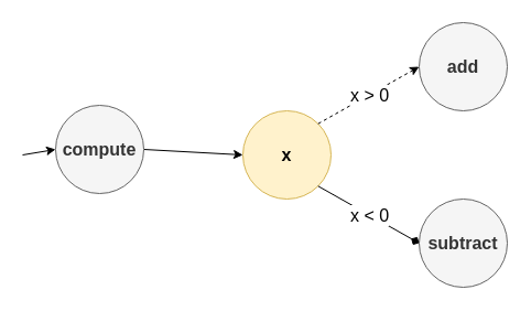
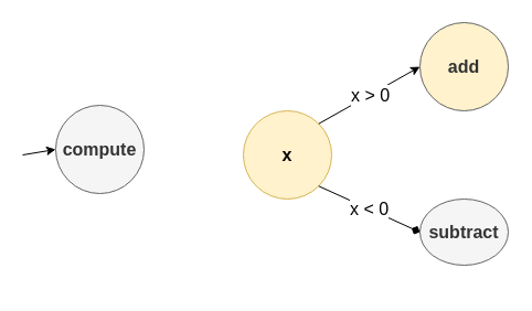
  <mxCell id="0" />
  <mxCell id="1" parent="0" />
- <mxCell id="2" style="rounded=0;orthogonalLoop=1;jettySize=auto;html=1;exitX=1;exitY=0.5;exitDx=0;exitDy=0;entryX=0;entryY=0.5;entryDx=0;entryDy=0;" edge="1" parent="1" source="3" target="5"><mxGeometry relative="1" as="geometry" /></mxCell>
  <mxCell id="3" value="&lt;font size=&quot;3&quot;&gt;&lt;b&gt;compute&lt;/b&gt;&lt;/font&gt;" style="ellipse;whiteSpace=wrap;html=1;fillColor=#f5f5f5;strokeColor=#666666;fontColor=#333333;" parent="1" vertex="1"><mxGeometry x="50" y="95" width="80" height="80" as="geometry" /></mxCell>
  <mxCell id="4" value="" style="endArrow=classic;html=1;rounded=0;fontSize=16;entryX=0;entryY=0.5;entryDx=0;entryDy=0;" parent="1" target="3" edge="1"><mxGeometry width="50" height="50" relative="1" as="geometry"><mxPoint x="20" y="140" as="sourcePoint" /><mxPoint x="10" y="210" as="targetPoint" /></mxGeometry></mxCell>
  <mxCell id="5" value="&lt;font size=&quot;3&quot;&gt;&lt;b&gt;x&lt;/b&gt;&lt;/font&gt;" style="ellipse;whiteSpace=wrap;html=1;fillColor=#fff2cc;strokeColor=#d6b656;" vertex="1" parent="1"><mxGeometry x="220" y="100" width="80" height="80" as="geometry" /></mxCell>
- <mxCell id="6" value="&lt;font size=&quot;3&quot;&gt;&lt;b&gt;add&lt;/b&gt;&lt;/font&gt;" style="ellipse;whiteSpace=wrap;html=1;fillColor=#f5f5f5;strokeColor=#666666;fontColor=#333333;" vertex="1" parent="1"><mxGeometry x="380" y="20" width="80" height="80" as="geometry" /></mxCell>
- <mxCell id="7" value="&lt;font size=&quot;3&quot;&gt;&lt;b&gt;subtract&lt;/b&gt;&lt;/font&gt;" style="ellipse;whiteSpace=wrap;html=1;fillColor=#f5f5f5;strokeColor=#666666;fontColor=#333333;" vertex="1" parent="1"><mxGeometry x="380" y="180" width="80" height="80" as="geometry" /></mxCell>
- <mxCell id="8" value="" style="endArrow=classic;html=1;rounded=0;fontSize=16;exitX=1;exitY=0;exitDx=0;exitDy=0;entryX=0;entryY=0.5;entryDx=0;entryDy=0;dashed=1;" edge="1" parent="1" source="5" target="6"><mxGeometry relative="1" as="geometry"><mxPoint x="400" y="150" as="sourcePoint" /><mxPoint x="500" y="150" as="targetPoint" /><Array as="points" /></mxGeometry></mxCell>
+ <mxCell id="6" value="&lt;font size=&quot;3&quot;&gt;&lt;b&gt;add&lt;/b&gt;&lt;/font&gt;" style="ellipse;whiteSpace=wrap;html=1;fillColor=#fff2cc;strokeColor=#666666;fontColor=#333333;" vertex="1" parent="1"><mxGeometry x="380" y="20" width="80" height="80" as="geometry" /></mxCell>
+ <mxCell id="7" value="&lt;font size=&quot;3&quot;&gt;&lt;b&gt;subtract&lt;/b&gt;&lt;/font&gt;" style="ellipse;whiteSpace=wrap;html=1;fillColor=#f5f5f5;strokeColor=#666666;fontColor=#333333;" vertex="1" parent="1"><mxGeometry x="380" y="180" width="80" height="60" as="geometry" /></mxCell>
+ <mxCell id="8" value="" style="endArrow=classic;html=1;rounded=0;fontSize=16;exitX=1;exitY=0;exitDx=0;exitDy=0;entryX=0;entryY=0.5;entryDx=0;entryDy=0;" edge="1" parent="1" source="5" target="6"><mxGeometry relative="1" as="geometry"><mxPoint x="400" y="150" as="sourcePoint" /><mxPoint x="500" y="150" as="targetPoint" /><Array as="points" /></mxGeometry></mxCell>
  <mxCell id="9" value="x &amp;gt; 0" style="edgeLabel;resizable=0;html=1;align=center;verticalAlign=middle;fontSize=16;" connectable="0" vertex="1" parent="8"><mxGeometry relative="1" as="geometry" /></mxCell>
  <mxCell id="10" value="" style="endArrow=diamond;html=1;rounded=0;fontSize=16;exitX=1;exitY=1;exitDx=0;exitDy=0;entryX=0;entryY=0.5;entryDx=0;entryDy=0;" edge="1" parent="1" source="5" target="7"><mxGeometry relative="1" as="geometry"><mxPoint x="400" y="150" as="sourcePoint" /><mxPoint x="500" y="150" as="targetPoint" /></mxGeometry></mxCell>
  <mxCell id="11" value="x &amp;lt; 0" style="edgeLabel;resizable=0;html=1;align=center;verticalAlign=middle;fontSize=16;" connectable="0" vertex="1" parent="10"><mxGeometry relative="1" as="geometry" /></mxCell>
